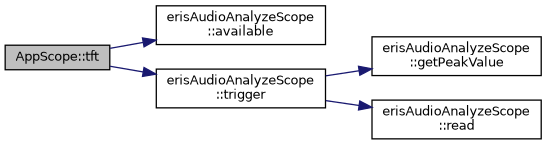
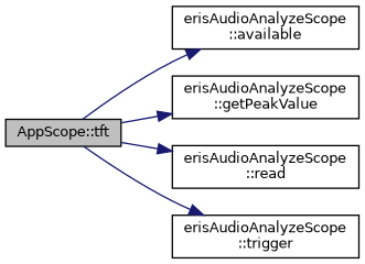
  digraph {
    rankdir=LR
    node [color=black fillcolor=white fontname=Helvetica fontsize=10 shape=record style=filled]
    edge [color=midnightblue fontname=Helvetica fontsize=10 labelfontname=Helvetica labelfontsize=10 style=solid]
    n1 [fillcolor=grey75 fontcolor=black height=0.2 label="AppScope::tft" width=0.4]
    n2 [height=0.2 label="erisAudioAnalyzeScope\l::available" width=0.4]
    n3 [height=0.2 label="erisAudioAnalyzeScope\l::getPeakValue" width=0.4]
    n4 [height=0.2 label="erisAudioAnalyzeScope\l::read" width=0.4]
    n5 [height=0.2 label="erisAudioAnalyzeScope\l::trigger" width=0.4]
    n1 -> n2
-   n5 -> n3
-   n5 -> n4
+   n1 -> n3
+   n1 -> n4
    n1 -> n5
  }
